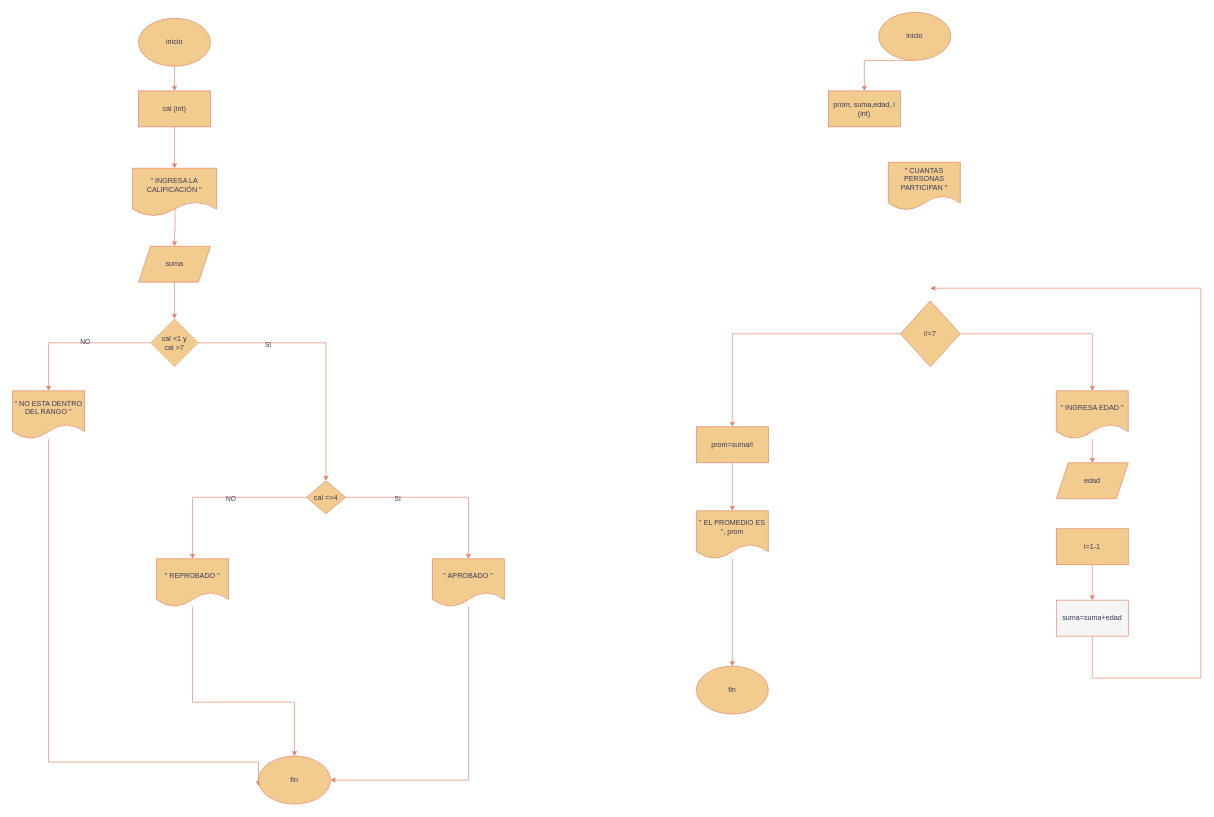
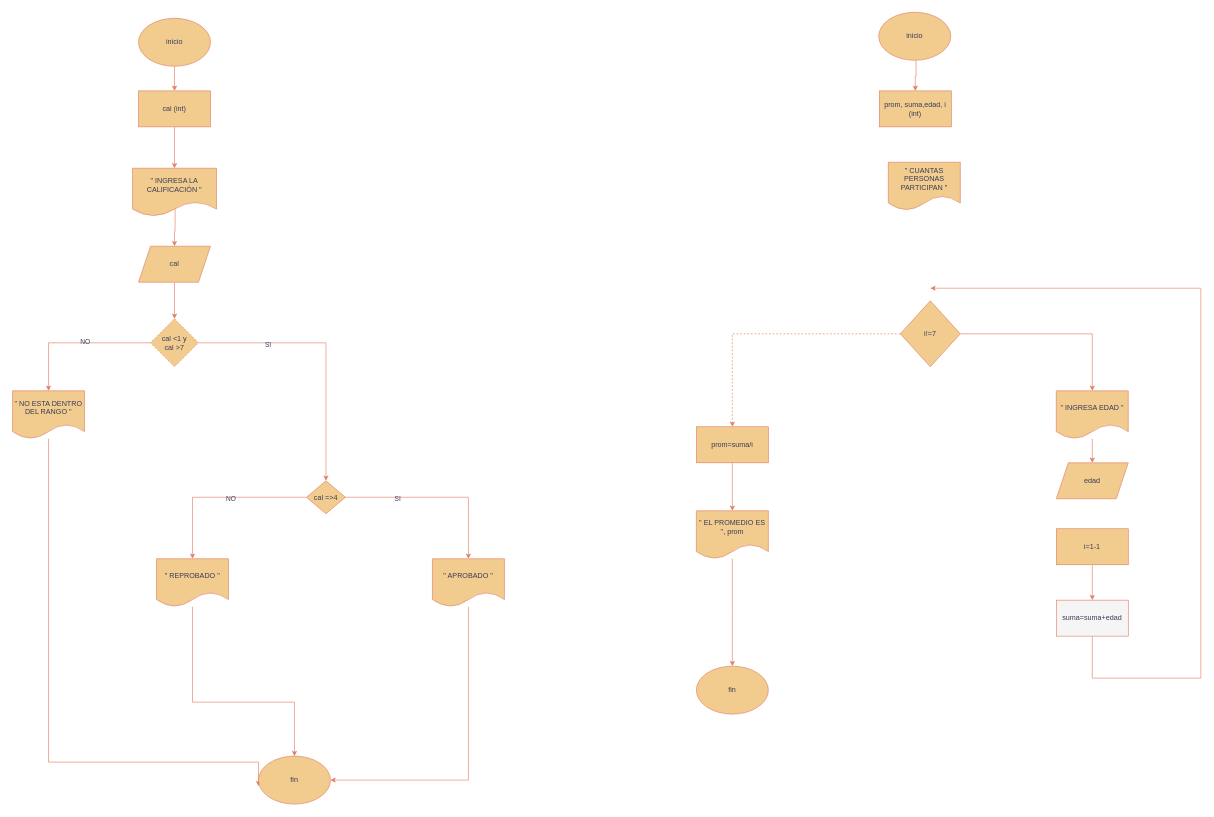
  <mxCell id="0" />
  <mxCell id="1" parent="0" />
  <mxCell id="2" value="" style="edgeStyle=orthogonalEdgeStyle;rounded=0;orthogonalLoop=1;jettySize=auto;html=1;labelBackgroundColor=none;strokeColor=#E07A5F;fontColor=default;" edge="1" parent="1" source="3" target="5"><mxGeometry relative="1" as="geometry" /></mxCell>
  <mxCell id="3" value="inicio" style="ellipse;whiteSpace=wrap;html=1;labelBackgroundColor=none;fillColor=#F2CC8F;strokeColor=#E07A5F;fontColor=#393C56;" vertex="1" parent="1"><mxGeometry x="230" y="30" width="120" height="80" as="geometry" /></mxCell>
  <mxCell id="4" value="" style="edgeStyle=orthogonalEdgeStyle;rounded=0;orthogonalLoop=1;jettySize=auto;html=1;labelBackgroundColor=none;strokeColor=#E07A5F;fontColor=default;" edge="1" parent="1" source="5" target="14"><mxGeometry relative="1" as="geometry" /></mxCell>
  <mxCell id="5" value="cal (int)" style="rounded=0;whiteSpace=wrap;html=1;labelBackgroundColor=none;fillColor=#F2CC8F;strokeColor=#E07A5F;fontColor=#393C56;" vertex="1" parent="1"><mxGeometry x="230" y="151" width="120" height="60" as="geometry" /></mxCell>
  <mxCell id="6" style="edgeStyle=orthogonalEdgeStyle;rounded=0;orthogonalLoop=1;jettySize=auto;html=1;labelBackgroundColor=none;strokeColor=#E07A5F;fontColor=default;" edge="1" parent="1" source="10" target="19"><mxGeometry relative="1" as="geometry"><mxPoint x="559" y="644.04" as="targetPoint" /></mxGeometry></mxCell>
  <mxCell id="7" value="SI" style="edgeLabel;html=1;align=center;verticalAlign=middle;resizable=0;points=[];labelBackgroundColor=none;fontColor=#393C56;" vertex="1" connectable="0" parent="6"><mxGeometry x="-0.479" y="-2" relative="1" as="geometry"><mxPoint as="offset" /></mxGeometry></mxCell>
  <mxCell id="8" style="edgeStyle=orthogonalEdgeStyle;rounded=0;orthogonalLoop=1;jettySize=auto;html=1;entryX=0.5;entryY=0;entryDx=0;entryDy=0;labelBackgroundColor=none;strokeColor=#E07A5F;fontColor=default;" edge="1" parent="1" source="10" target="12"><mxGeometry relative="1" as="geometry"><mxPoint x="0" y="521" as="targetPoint" /></mxGeometry></mxCell>
  <mxCell id="9" value="NO" style="edgeLabel;html=1;align=center;verticalAlign=middle;resizable=0;points=[];labelBackgroundColor=none;fontColor=#393C56;" vertex="1" connectable="0" parent="8"><mxGeometry x="-0.12" y="-2" relative="1" as="geometry"><mxPoint as="offset" /></mxGeometry></mxCell>
  <mxCell id="10" value="&lt;div&gt;cal &amp;lt;1 y&lt;br&gt;&lt;/div&gt;&lt;div&gt;cal &amp;gt;7&lt;br&gt;&lt;/div&gt;" style="rhombus;whiteSpace=wrap;html=1;rounded=0;labelBackgroundColor=none;fillColor=#F2CC8F;strokeColor=#E07A5F;fontColor=#393C56;dashed=1;" vertex="1" parent="1"><mxGeometry x="250" y="531" width="80" height="80" as="geometry" /></mxCell>
  <mxCell id="11" style="edgeStyle=orthogonalEdgeStyle;rounded=0;orthogonalLoop=1;jettySize=auto;html=1;entryX=0;entryY=0.625;entryDx=0;entryDy=0;entryPerimeter=0;labelBackgroundColor=none;strokeColor=#E07A5F;fontColor=default;" edge="1" parent="1" source="12" target="32"><mxGeometry relative="1" as="geometry"><mxPoint x="220" y="1280" as="targetPoint" /><Array as="points"><mxPoint x="80" y="1270" /></Array></mxGeometry></mxCell>
  <mxCell id="12" value="&quot; NO ESTA DENTRO DEL RANGO &quot;" style="shape=document;whiteSpace=wrap;html=1;boundedLbl=1;labelBackgroundColor=none;fillColor=#F2CC8F;strokeColor=#E07A5F;fontColor=#393C56;" vertex="1" parent="1"><mxGeometry x="20" y="651" width="120" height="80" as="geometry" /></mxCell>
  <mxCell id="13" value="" style="edgeStyle=orthogonalEdgeStyle;rounded=0;orthogonalLoop=1;jettySize=auto;html=1;exitX=0.507;exitY=0.825;exitDx=0;exitDy=0;exitPerimeter=0;labelBackgroundColor=none;strokeColor=#E07A5F;fontColor=default;" edge="1" parent="1" source="14" target="25"><mxGeometry relative="1" as="geometry" /></mxCell>
  <mxCell id="14" value="&quot; INGRESA LA CALIFICACIÓN &quot;" style="shape=document;whiteSpace=wrap;html=1;boundedLbl=1;labelBackgroundColor=none;fillColor=#F2CC8F;strokeColor=#E07A5F;fontColor=#393C56;" vertex="1" parent="1"><mxGeometry x="220" y="280" width="140" height="80" as="geometry" /></mxCell>
  <mxCell id="15" value="" style="edgeStyle=orthogonalEdgeStyle;rounded=0;orthogonalLoop=1;jettySize=auto;html=1;labelBackgroundColor=none;strokeColor=#E07A5F;fontColor=default;" edge="1" parent="1" source="19" target="21"><mxGeometry relative="1" as="geometry" /></mxCell>
  <mxCell id="16" value="NO" style="edgeLabel;html=1;align=center;verticalAlign=middle;resizable=0;points=[];labelBackgroundColor=none;fontColor=#393C56;" vertex="1" connectable="0" parent="15"><mxGeometry x="-0.129" y="3" relative="1" as="geometry"><mxPoint as="offset" /></mxGeometry></mxCell>
  <mxCell id="17" value="" style="edgeStyle=orthogonalEdgeStyle;rounded=0;orthogonalLoop=1;jettySize=auto;html=1;labelBackgroundColor=none;strokeColor=#E07A5F;fontColor=default;" edge="1" parent="1" source="19" target="23"><mxGeometry relative="1" as="geometry" /></mxCell>
  <mxCell id="18" value="SI" style="edgeLabel;html=1;align=center;verticalAlign=middle;resizable=0;points=[];labelBackgroundColor=none;fontColor=#393C56;" vertex="1" connectable="0" parent="17"><mxGeometry x="-0.44" y="-2" relative="1" as="geometry"><mxPoint as="offset" /></mxGeometry></mxCell>
  <mxCell id="19" value="cal =&amp;gt;4" style="rhombus;whiteSpace=wrap;html=1;labelBackgroundColor=none;fillColor=#F2CC8F;strokeColor=#E07A5F;fontColor=#393C56;" vertex="1" parent="1"><mxGeometry x="510" y="801" width="65" height="55" as="geometry" /></mxCell>
  <mxCell id="20" style="edgeStyle=orthogonalEdgeStyle;rounded=0;orthogonalLoop=1;jettySize=auto;html=1;labelBackgroundColor=none;strokeColor=#E07A5F;fontColor=default;" edge="1" parent="1" source="21" target="32"><mxGeometry relative="1" as="geometry"><Array as="points"><mxPoint x="320" y="1170" /><mxPoint x="490" y="1170" /></Array></mxGeometry></mxCell>
  <mxCell id="21" value="&quot; REPROBADO &quot;" style="shape=document;whiteSpace=wrap;html=1;boundedLbl=1;labelBackgroundColor=none;fillColor=#F2CC8F;strokeColor=#E07A5F;fontColor=#393C56;" vertex="1" parent="1"><mxGeometry x="260" y="931" width="120" height="80" as="geometry" /></mxCell>
  <mxCell id="22" style="edgeStyle=orthogonalEdgeStyle;rounded=0;orthogonalLoop=1;jettySize=auto;html=1;entryX=1;entryY=0.5;entryDx=0;entryDy=0;labelBackgroundColor=none;strokeColor=#E07A5F;fontColor=default;" edge="1" parent="1" source="23" target="32"><mxGeometry relative="1" as="geometry"><Array as="points"><mxPoint x="780" y="1300" /></Array></mxGeometry></mxCell>
  <mxCell id="23" value="&quot; APROBADO &quot;" style="shape=document;whiteSpace=wrap;html=1;boundedLbl=1;labelBackgroundColor=none;fillColor=#F2CC8F;strokeColor=#E07A5F;fontColor=#393C56;" vertex="1" parent="1"><mxGeometry x="720" y="931" width="120" height="80" as="geometry" /></mxCell>
  <mxCell id="24" value="" style="edgeStyle=orthogonalEdgeStyle;rounded=0;orthogonalLoop=1;jettySize=auto;html=1;labelBackgroundColor=none;strokeColor=#E07A5F;fontColor=default;" edge="1" parent="1" source="25" target="10"><mxGeometry relative="1" as="geometry" /></mxCell>
- <mxCell id="25" value="suma" style="shape=parallelogram;perimeter=parallelogramPerimeter;whiteSpace=wrap;html=1;fixedSize=1;labelBackgroundColor=none;fillColor=#F2CC8F;strokeColor=#E07A5F;fontColor=#393C56;" vertex="1" parent="1"><mxGeometry x="230" y="410" width="120" height="60" as="geometry" /></mxCell>
+ <mxCell id="25" value="cal" style="shape=parallelogram;perimeter=parallelogramPerimeter;whiteSpace=wrap;html=1;fixedSize=1;labelBackgroundColor=none;fillColor=#F2CC8F;strokeColor=#E07A5F;fontColor=#393C56;" vertex="1" parent="1"><mxGeometry x="230" y="410" width="120" height="60" as="geometry" /></mxCell>
  <mxCell id="26" value="" style="edgeStyle=orthogonalEdgeStyle;rounded=0;orthogonalLoop=1;jettySize=auto;html=1;labelBackgroundColor=none;strokeColor=#E07A5F;fontColor=default;" edge="1" parent="1" target="28"><mxGeometry relative="1" as="geometry"><mxPoint x="1526" y="100" as="sourcePoint" /></mxGeometry></mxCell>
  <mxCell id="27" value="inicio" style="ellipse;whiteSpace=wrap;html=1;labelBackgroundColor=none;fillColor=#F2CC8F;strokeColor=#E07A5F;fontColor=#393C56;" vertex="1" parent="1"><mxGeometry x="1464" y="20" width="120" height="80" as="geometry" /></mxCell>
- <mxCell id="28" value="prom, suma,edad, i (int)" style="rounded=0;whiteSpace=wrap;html=1;labelBackgroundColor=none;fillColor=#F2CC8F;strokeColor=#E07A5F;fontColor=#393C56;" vertex="1" parent="1"><mxGeometry x="1380" y="151" width="120" height="60" as="geometry" /></mxCell>
+ <mxCell id="28" value="prom, suma,edad, i (int)" style="rounded=0;whiteSpace=wrap;html=1;labelBackgroundColor=none;fillColor=#F2CC8F;strokeColor=#E07A5F;fontColor=#393C56;" vertex="1" parent="1"><mxGeometry x="1465" y="151" width="120" height="60" as="geometry" /></mxCell>
  <mxCell id="29" value="" style="edgeStyle=orthogonalEdgeStyle;rounded=0;orthogonalLoop=1;jettySize=auto;html=1;labelBackgroundColor=none;strokeColor=#E07A5F;fontColor=default;" edge="1" parent="1" source="30" target="31"><mxGeometry relative="1" as="geometry" /></mxCell>
  <mxCell id="30" value="&quot; INGRESA EDAD &quot;" style="shape=document;whiteSpace=wrap;html=1;boundedLbl=1;labelBackgroundColor=none;fillColor=#F2CC8F;strokeColor=#E07A5F;fontColor=#393C56;" vertex="1" parent="1"><mxGeometry x="1760" y="651" width="120" height="80" as="geometry" /></mxCell>
  <mxCell id="31" value="edad" style="shape=parallelogram;perimeter=parallelogramPerimeter;whiteSpace=wrap;html=1;fixedSize=1;labelBackgroundColor=none;fillColor=#F2CC8F;strokeColor=#E07A5F;fontColor=#393C56;" vertex="1" parent="1"><mxGeometry x="1760" y="771" width="120" height="60" as="geometry" /></mxCell>
  <mxCell id="32" value="fin" style="ellipse;whiteSpace=wrap;html=1;labelBackgroundColor=none;fillColor=#F2CC8F;strokeColor=#E07A5F;fontColor=#393C56;" vertex="1" parent="1"><mxGeometry x="430" y="1260" width="120" height="80" as="geometry" /></mxCell>
  <mxCell id="33" value="&quot; CUANTAS PERSONAS PARTICIPAN &quot;" style="shape=document;whiteSpace=wrap;html=1;boundedLbl=1;labelBackgroundColor=none;fillColor=#F2CC8F;strokeColor=#E07A5F;fontColor=#393C56;" vertex="1" parent="1"><mxGeometry x="1480" y="270" width="120" height="80" as="geometry" /></mxCell>
- <mxCell id="34" style="edgeStyle=orthogonalEdgeStyle;rounded=0;orthogonalLoop=1;jettySize=auto;html=1;labelBackgroundColor=none;strokeColor=#E07A5F;fontColor=default;" edge="1" parent="1" source="36" target="42"><mxGeometry relative="1" as="geometry" /></mxCell>
+ <mxCell id="34" style="edgeStyle=orthogonalEdgeStyle;rounded=0;orthogonalLoop=1;jettySize=auto;html=1;labelBackgroundColor=none;strokeColor=#E07A5F;fontColor=default;dashed=1;" edge="1" parent="1" source="36" target="42"><mxGeometry relative="1" as="geometry" /></mxCell>
  <mxCell id="35" style="edgeStyle=orthogonalEdgeStyle;rounded=0;orthogonalLoop=1;jettySize=auto;html=1;entryX=0.5;entryY=0;entryDx=0;entryDy=0;labelBackgroundColor=none;strokeColor=#E07A5F;fontColor=default;" edge="1" parent="1" source="36" target="30"><mxGeometry relative="1" as="geometry" /></mxCell>
  <mxCell id="36" value="i!=7" style="rhombus;whiteSpace=wrap;html=1;labelBackgroundColor=none;fillColor=#F2CC8F;strokeColor=#E07A5F;fontColor=#393C56;" vertex="1" parent="1"><mxGeometry x="1500" y="501" width="100" height="110" as="geometry" /></mxCell>
  <mxCell id="37" value="" style="edgeStyle=orthogonalEdgeStyle;rounded=0;orthogonalLoop=1;jettySize=auto;html=1;labelBackgroundColor=none;strokeColor=#E07A5F;fontColor=default;" edge="1" parent="1" source="38" target="40"><mxGeometry relative="1" as="geometry" /></mxCell>
  <mxCell id="38" value="i=1-1" style="rounded=0;whiteSpace=wrap;html=1;labelBackgroundColor=none;fillColor=#F2CC8F;strokeColor=#E07A5F;fontColor=#393C56;" vertex="1" parent="1"><mxGeometry x="1760" y="881" width="120" height="60" as="geometry" /></mxCell>
  <mxCell id="39" style="edgeStyle=orthogonalEdgeStyle;rounded=0;orthogonalLoop=1;jettySize=auto;html=1;labelBackgroundColor=none;strokeColor=#E07A5F;fontColor=default;" edge="1" parent="1" source="40"><mxGeometry relative="1" as="geometry"><mxPoint x="1550" y="480" as="targetPoint" /><Array as="points"><mxPoint x="1820" y="1130" /><mxPoint x="2001" y="1130" /></Array></mxGeometry></mxCell>
  <mxCell id="40" value="suma=suma+edad" style="rounded=0;whiteSpace=wrap;html=1;labelBackgroundColor=none;fillColor=#f5f5f5;strokeColor=#E07A5F;fontColor=#393C56;" vertex="1" parent="1"><mxGeometry x="1760" y="1000" width="120" height="60" as="geometry" /></mxCell>
  <mxCell id="41" style="edgeStyle=orthogonalEdgeStyle;rounded=0;orthogonalLoop=1;jettySize=auto;html=1;entryX=0.5;entryY=0;entryDx=0;entryDy=0;labelBackgroundColor=none;strokeColor=#E07A5F;fontColor=default;" edge="1" parent="1" source="42" target="44"><mxGeometry relative="1" as="geometry" /></mxCell>
  <mxCell id="42" value="prom=suma/i" style="rounded=0;whiteSpace=wrap;html=1;labelBackgroundColor=none;fillColor=#F2CC8F;strokeColor=#E07A5F;fontColor=#393C56;" vertex="1" parent="1"><mxGeometry x="1160" y="711" width="120" height="60" as="geometry" /></mxCell>
  <mxCell id="43" style="edgeStyle=orthogonalEdgeStyle;rounded=0;orthogonalLoop=1;jettySize=auto;html=1;labelBackgroundColor=none;strokeColor=#E07A5F;fontColor=default;" edge="1" parent="1" source="44"><mxGeometry relative="1" as="geometry"><mxPoint x="1220" y="1110" as="targetPoint" /></mxGeometry></mxCell>
  <mxCell id="44" value="&quot; EL PROMEDIO ES &quot;, prom" style="shape=document;whiteSpace=wrap;html=1;boundedLbl=1;labelBackgroundColor=none;fillColor=#F2CC8F;strokeColor=#E07A5F;fontColor=#393C56;" vertex="1" parent="1"><mxGeometry x="1160" y="851" width="120" height="80" as="geometry" /></mxCell>
  <mxCell id="45" value="fin" style="ellipse;whiteSpace=wrap;html=1;labelBackgroundColor=none;fillColor=#F2CC8F;strokeColor=#E07A5F;fontColor=#393C56;" vertex="1" parent="1"><mxGeometry x="1160" y="1110" width="120" height="80" as="geometry" /></mxCell>
